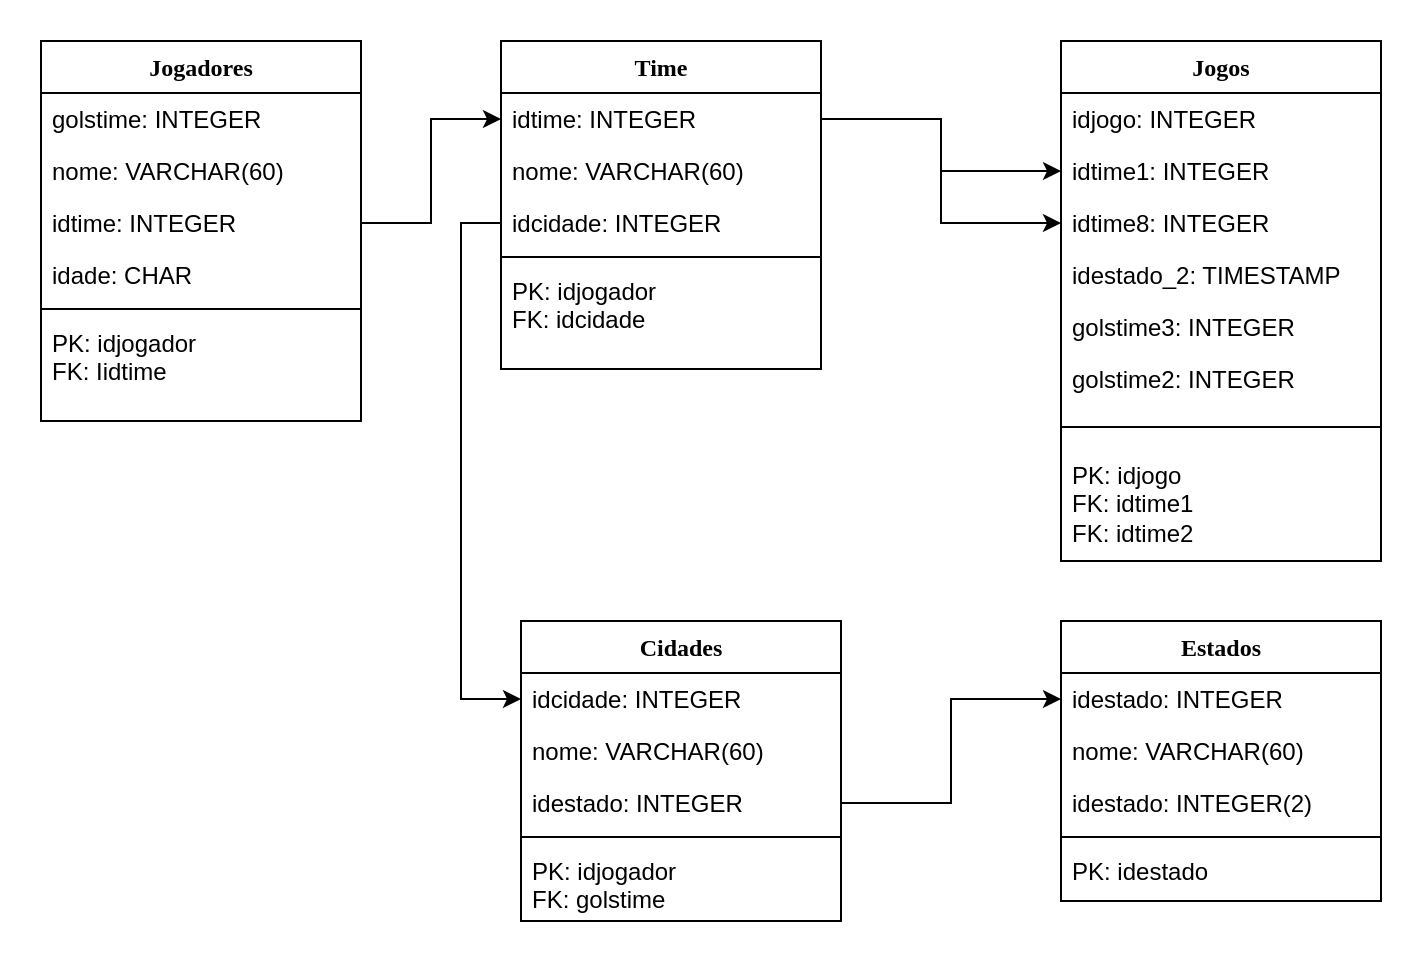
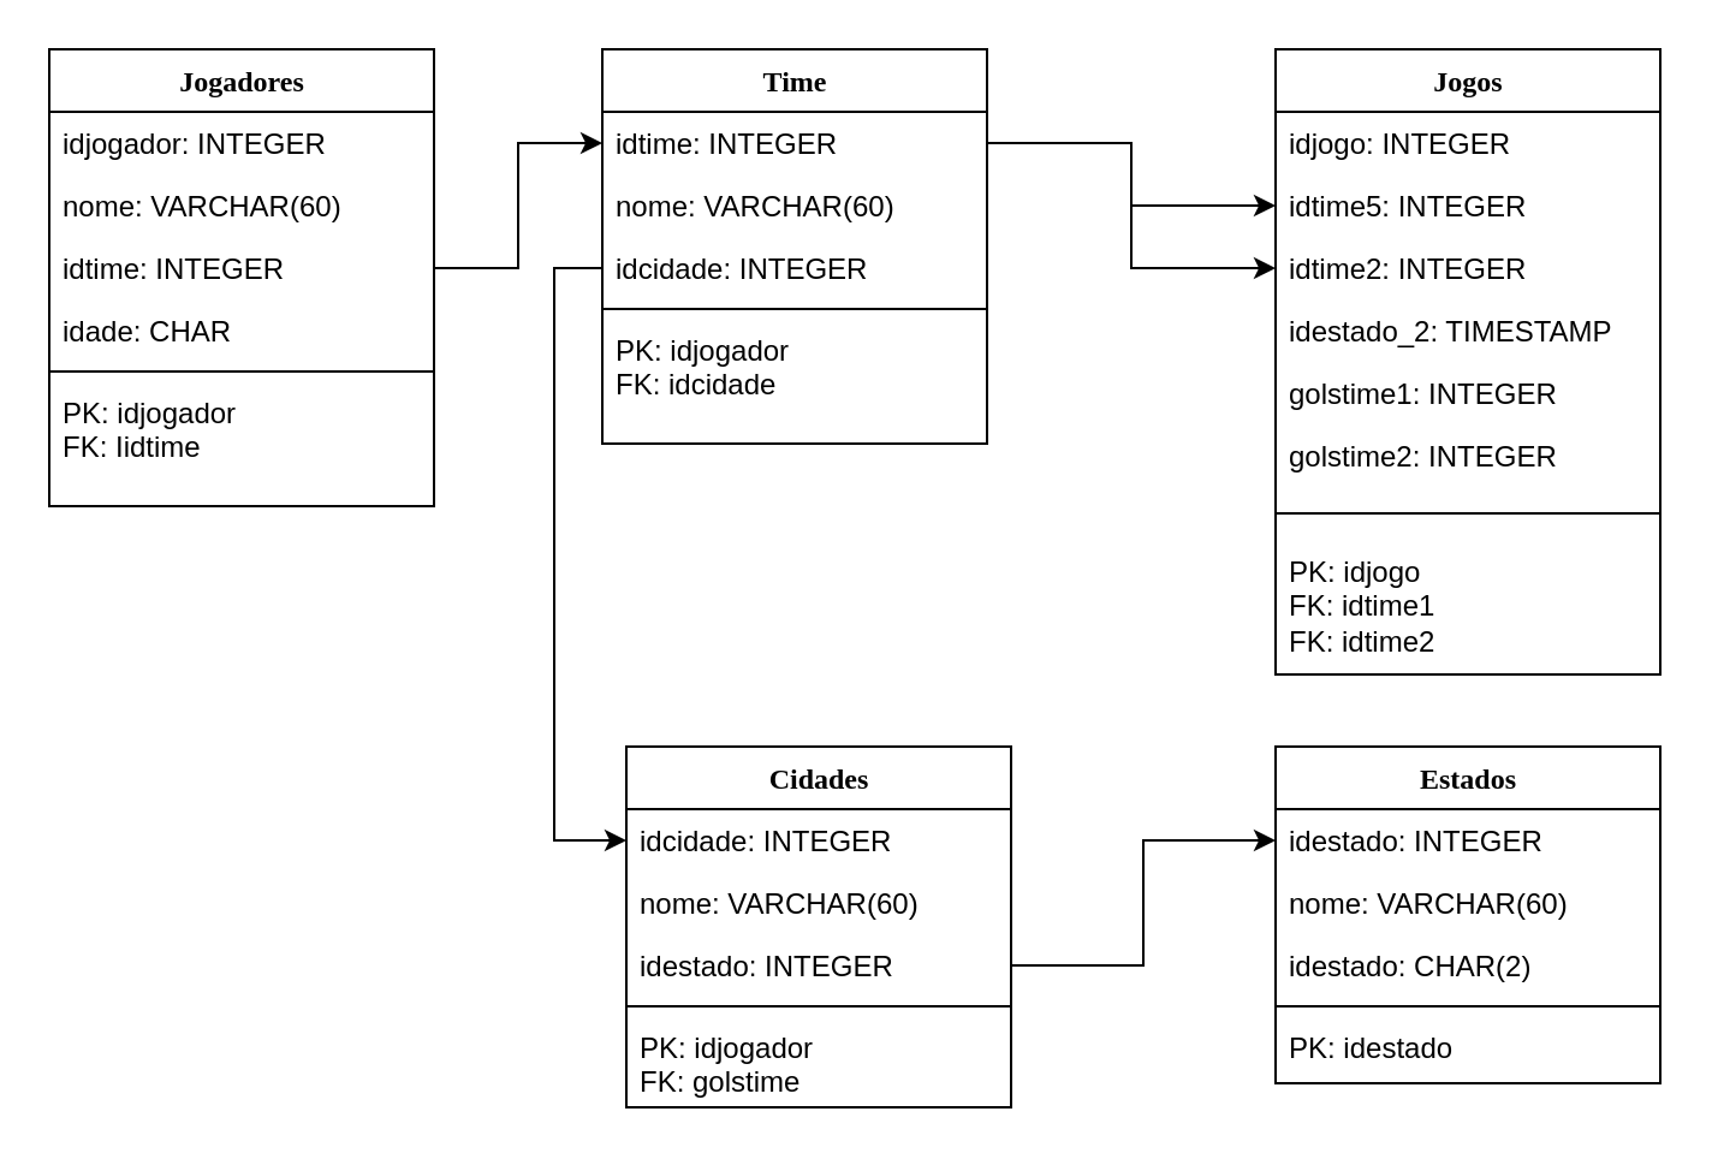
  <mxCell id="0" />
  <mxCell id="1" parent="0" />
  <mxCell id="2" value="Jogadores" style="swimlane;html=1;fontStyle=1;align=center;verticalAlign=top;childLayout=stackLayout;horizontal=1;startSize=26;horizontalStack=0;resizeParent=1;resizeLast=0;collapsible=1;marginBottom=0;swimlaneFillColor=#ffffff;rounded=0;shadow=0;comic=0;labelBackgroundColor=none;strokeWidth=1;fillColor=none;fontFamily=Verdana;fontSize=12" parent="1" vertex="1"><mxGeometry x="20" y="20" width="160" height="190" as="geometry" /></mxCell>
- <mxCell id="3" value="golstime: INTEGER&lt;br&gt;&lt;span style=&quot;white-space: pre;&quot;&gt;&#09;&lt;/span&gt;&lt;span style=&quot;white-space: pre;&quot;&gt;&#09;&lt;/span&gt;&lt;span style=&quot;white-space: pre;&quot;&gt;&#09;&lt;/span&gt;&lt;span style=&quot;white-space: pre;&quot;&gt;&#09;&lt;/span&gt;&lt;span style=&quot;white-space: pre;&quot;&gt;&#09;&lt;/span&gt;&lt;span style=&quot;white-space: pre;&quot;&gt;&#09;&lt;/span&gt;&lt;span style=&quot;white-space: pre;&quot;&gt;&#09;&lt;/span&gt;" style="text;html=1;strokeColor=none;fillColor=none;align=left;verticalAlign=top;spacingLeft=4;spacingRight=4;whiteSpace=wrap;overflow=hidden;rotatable=0;points=[[0,0.5],[1,0.5]];portConstraint=eastwest;" parent="2" vertex="1"><mxGeometry y="26" width="160" height="26" as="geometry" /></mxCell>
+ <mxCell id="3" value="idjogador: INTEGER&lt;br&gt;&lt;span style=&quot;white-space: pre;&quot;&gt;&#09;&lt;/span&gt;&lt;span style=&quot;white-space: pre;&quot;&gt;&#09;&lt;/span&gt;&lt;span style=&quot;white-space: pre;&quot;&gt;&#09;&lt;/span&gt;&lt;span style=&quot;white-space: pre;&quot;&gt;&#09;&lt;/span&gt;&lt;span style=&quot;white-space: pre;&quot;&gt;&#09;&lt;/span&gt;&lt;span style=&quot;white-space: pre;&quot;&gt;&#09;&lt;/span&gt;&lt;span style=&quot;white-space: pre;&quot;&gt;&#09;&lt;/span&gt;" style="text;html=1;strokeColor=none;fillColor=none;align=left;verticalAlign=top;spacingLeft=4;spacingRight=4;whiteSpace=wrap;overflow=hidden;rotatable=0;points=[[0,0.5],[1,0.5]];portConstraint=eastwest;" parent="2" vertex="1"><mxGeometry y="26" width="160" height="26" as="geometry" /></mxCell>
  <mxCell id="4" value="nome: VARCHAR(60)" style="text;html=1;strokeColor=none;fillColor=none;align=left;verticalAlign=top;spacingLeft=4;spacingRight=4;whiteSpace=wrap;overflow=hidden;rotatable=0;points=[[0,0.5],[1,0.5]];portConstraint=eastwest;" parent="2" vertex="1"><mxGeometry y="52" width="160" height="26" as="geometry" /></mxCell>
  <mxCell id="5" value="idtime: INTEGER" style="text;html=1;strokeColor=none;fillColor=none;align=left;verticalAlign=top;spacingLeft=4;spacingRight=4;whiteSpace=wrap;overflow=hidden;rotatable=0;points=[[0,0.5],[1,0.5]];portConstraint=eastwest;" parent="2" vertex="1"><mxGeometry y="78" width="160" height="26" as="geometry" /></mxCell>
  <mxCell id="6" value="idade: CHAR" style="text;html=1;strokeColor=none;fillColor=none;align=left;verticalAlign=top;spacingLeft=4;spacingRight=4;whiteSpace=wrap;overflow=hidden;rotatable=0;points=[[0,0.5],[1,0.5]];portConstraint=eastwest;" parent="2" vertex="1"><mxGeometry y="104" width="160" height="26" as="geometry" /></mxCell>
  <mxCell id="7" value="" style="line;html=1;strokeWidth=1;fillColor=none;align=left;verticalAlign=middle;spacingTop=-1;spacingLeft=3;spacingRight=3;rotatable=0;labelPosition=right;points=[];portConstraint=eastwest;" parent="2" vertex="1"><mxGeometry y="130" width="160" height="8" as="geometry" /></mxCell>
  <mxCell id="8" value="PK: idjogador&lt;br&gt;FK: Iidtime" style="text;html=1;strokeColor=none;fillColor=none;align=left;verticalAlign=top;spacingLeft=4;spacingRight=4;whiteSpace=wrap;overflow=hidden;rotatable=0;points=[[0,0.5],[1,0.5]];portConstraint=eastwest;" parent="2" vertex="1"><mxGeometry y="138" width="160" height="52" as="geometry" /></mxCell>
  <mxCell id="9" value="Time" style="swimlane;html=1;fontStyle=1;align=center;verticalAlign=top;childLayout=stackLayout;horizontal=1;startSize=26;horizontalStack=0;resizeParent=1;resizeLast=0;collapsible=1;marginBottom=0;swimlaneFillColor=#ffffff;rounded=0;shadow=0;comic=0;labelBackgroundColor=none;strokeWidth=1;fillColor=none;fontFamily=Verdana;fontSize=12" vertex="1" parent="1"><mxGeometry x="250" y="20" width="160" height="164" as="geometry" /></mxCell>
  <mxCell id="10" value="idtime: INTEGER&lt;br&gt;&lt;span style=&quot;white-space: pre;&quot;&gt;&#09;&lt;/span&gt;&lt;span style=&quot;white-space: pre;&quot;&gt;&#09;&lt;/span&gt;&lt;span style=&quot;white-space: pre;&quot;&gt;&#09;&lt;/span&gt;&lt;span style=&quot;white-space: pre;&quot;&gt;&#09;&lt;/span&gt;&lt;span style=&quot;white-space: pre;&quot;&gt;&#09;&lt;/span&gt;&lt;span style=&quot;white-space: pre;&quot;&gt;&#09;&lt;/span&gt;&lt;span style=&quot;white-space: pre;&quot;&gt;&#09;&lt;/span&gt;" style="text;html=1;strokeColor=none;fillColor=none;align=left;verticalAlign=top;spacingLeft=4;spacingRight=4;whiteSpace=wrap;overflow=hidden;rotatable=0;points=[[0,0.5],[1,0.5]];portConstraint=eastwest;" vertex="1" parent="9"><mxGeometry y="26" width="160" height="26" as="geometry" /></mxCell>
  <mxCell id="11" value="nome: VARCHAR(60)" style="text;html=1;strokeColor=none;fillColor=none;align=left;verticalAlign=top;spacingLeft=4;spacingRight=4;whiteSpace=wrap;overflow=hidden;rotatable=0;points=[[0,0.5],[1,0.5]];portConstraint=eastwest;" vertex="1" parent="9"><mxGeometry y="52" width="160" height="26" as="geometry" /></mxCell>
  <mxCell id="12" value="idcidade: INTEGER" style="text;html=1;strokeColor=none;fillColor=none;align=left;verticalAlign=top;spacingLeft=4;spacingRight=4;whiteSpace=wrap;overflow=hidden;rotatable=0;points=[[0,0.5],[1,0.5]];portConstraint=eastwest;" vertex="1" parent="9"><mxGeometry y="78" width="160" height="26" as="geometry" /></mxCell>
  <mxCell id="13" value="" style="line;html=1;strokeWidth=1;fillColor=none;align=left;verticalAlign=middle;spacingTop=-1;spacingLeft=3;spacingRight=3;rotatable=0;labelPosition=right;points=[];portConstraint=eastwest;" vertex="1" parent="9"><mxGeometry y="104" width="160" height="8" as="geometry" /></mxCell>
  <mxCell id="14" value="PK: idjogador&lt;br&gt;FK: idcidade" style="text;html=1;strokeColor=none;fillColor=none;align=left;verticalAlign=top;spacingLeft=4;spacingRight=4;whiteSpace=wrap;overflow=hidden;rotatable=0;points=[[0,0.5],[1,0.5]];portConstraint=eastwest;" vertex="1" parent="9"><mxGeometry y="112" width="160" height="52" as="geometry" /></mxCell>
  <mxCell id="15" value="Cidades" style="swimlane;html=1;fontStyle=1;align=center;verticalAlign=top;childLayout=stackLayout;horizontal=1;startSize=26;horizontalStack=0;resizeParent=1;resizeLast=0;collapsible=1;marginBottom=0;swimlaneFillColor=#ffffff;rounded=0;shadow=0;comic=0;labelBackgroundColor=none;strokeWidth=1;fillColor=none;fontFamily=Verdana;fontSize=12" vertex="1" parent="1"><mxGeometry x="260" y="310" width="160" height="150" as="geometry" /></mxCell>
  <mxCell id="16" value="idcidade: INTEGER&lt;br&gt;&lt;span style=&quot;white-space: pre;&quot;&gt;&#09;&lt;/span&gt;&lt;span style=&quot;white-space: pre;&quot;&gt;&#09;&lt;/span&gt;&lt;span style=&quot;white-space: pre;&quot;&gt;&#09;&lt;/span&gt;&lt;span style=&quot;white-space: pre;&quot;&gt;&#09;&lt;/span&gt;&lt;span style=&quot;white-space: pre;&quot;&gt;&#09;&lt;/span&gt;&lt;span style=&quot;white-space: pre;&quot;&gt;&#09;&lt;/span&gt;&lt;span style=&quot;white-space: pre;&quot;&gt;&#09;&lt;/span&gt;" style="text;html=1;strokeColor=none;fillColor=none;align=left;verticalAlign=top;spacingLeft=4;spacingRight=4;whiteSpace=wrap;overflow=hidden;rotatable=0;points=[[0,0.5],[1,0.5]];portConstraint=eastwest;" vertex="1" parent="15"><mxGeometry y="26" width="160" height="26" as="geometry" /></mxCell>
  <mxCell id="17" value="nome: VARCHAR(60)" style="text;html=1;strokeColor=none;fillColor=none;align=left;verticalAlign=top;spacingLeft=4;spacingRight=4;whiteSpace=wrap;overflow=hidden;rotatable=0;points=[[0,0.5],[1,0.5]];portConstraint=eastwest;" vertex="1" parent="15"><mxGeometry y="52" width="160" height="26" as="geometry" /></mxCell>
  <mxCell id="18" value="idestado: INTEGER" style="text;html=1;strokeColor=none;fillColor=none;align=left;verticalAlign=top;spacingLeft=4;spacingRight=4;whiteSpace=wrap;overflow=hidden;rotatable=0;points=[[0,0.5],[1,0.5]];portConstraint=eastwest;" vertex="1" parent="15"><mxGeometry y="78" width="160" height="26" as="geometry" /></mxCell>
  <mxCell id="19" value="" style="line;html=1;strokeWidth=1;fillColor=none;align=left;verticalAlign=middle;spacingTop=-1;spacingLeft=3;spacingRight=3;rotatable=0;labelPosition=right;points=[];portConstraint=eastwest;" vertex="1" parent="15"><mxGeometry y="104" width="160" height="8" as="geometry" /></mxCell>
  <mxCell id="20" value="PK: idjogador&lt;br&gt;FK: golstime" style="text;html=1;strokeColor=none;fillColor=none;align=left;verticalAlign=top;spacingLeft=4;spacingRight=4;whiteSpace=wrap;overflow=hidden;rotatable=0;points=[[0,0.5],[1,0.5]];portConstraint=eastwest;" vertex="1" parent="15"><mxGeometry y="112" width="160" height="38" as="geometry" /></mxCell>
  <mxCell id="21" value="Estados" style="swimlane;html=1;fontStyle=1;align=center;verticalAlign=top;childLayout=stackLayout;horizontal=1;startSize=26;horizontalStack=0;resizeParent=1;resizeLast=0;collapsible=1;marginBottom=0;swimlaneFillColor=#ffffff;rounded=0;shadow=0;comic=0;labelBackgroundColor=none;strokeWidth=1;fillColor=none;fontFamily=Verdana;fontSize=12" vertex="1" parent="1"><mxGeometry x="530" y="310" width="160" height="140" as="geometry" /></mxCell>
  <mxCell id="22" value="idestado: INTEGER&lt;br&gt;&lt;span style=&quot;white-space: pre;&quot;&gt;&#09;&lt;/span&gt;&lt;span style=&quot;white-space: pre;&quot;&gt;&#09;&lt;/span&gt;&lt;span style=&quot;white-space: pre;&quot;&gt;&#09;&lt;/span&gt;&lt;span style=&quot;white-space: pre;&quot;&gt;&#09;&lt;/span&gt;&lt;span style=&quot;white-space: pre;&quot;&gt;&#09;&lt;/span&gt;&lt;span style=&quot;white-space: pre;&quot;&gt;&#09;&lt;/span&gt;&lt;span style=&quot;white-space: pre;&quot;&gt;&#09;&lt;/span&gt;" style="text;html=1;strokeColor=none;fillColor=none;align=left;verticalAlign=top;spacingLeft=4;spacingRight=4;whiteSpace=wrap;overflow=hidden;rotatable=0;points=[[0,0.5],[1,0.5]];portConstraint=eastwest;" vertex="1" parent="21"><mxGeometry y="26" width="160" height="26" as="geometry" /></mxCell>
  <mxCell id="23" value="nome: VARCHAR(60)" style="text;html=1;strokeColor=none;fillColor=none;align=left;verticalAlign=top;spacingLeft=4;spacingRight=4;whiteSpace=wrap;overflow=hidden;rotatable=0;points=[[0,0.5],[1,0.5]];portConstraint=eastwest;" vertex="1" parent="21"><mxGeometry y="52" width="160" height="26" as="geometry" /></mxCell>
- <mxCell id="24" value="idestado: INTEGER(2)" style="text;html=1;strokeColor=none;fillColor=none;align=left;verticalAlign=top;spacingLeft=4;spacingRight=4;whiteSpace=wrap;overflow=hidden;rotatable=0;points=[[0,0.5],[1,0.5]];portConstraint=eastwest;" vertex="1" parent="21"><mxGeometry y="78" width="160" height="26" as="geometry" /></mxCell>
+ <mxCell id="24" value="idestado: CHAR(2)" style="text;html=1;strokeColor=none;fillColor=none;align=left;verticalAlign=top;spacingLeft=4;spacingRight=4;whiteSpace=wrap;overflow=hidden;rotatable=0;points=[[0,0.5],[1,0.5]];portConstraint=eastwest;" vertex="1" parent="21"><mxGeometry y="78" width="160" height="26" as="geometry" /></mxCell>
  <mxCell id="25" value="" style="line;html=1;strokeWidth=1;fillColor=none;align=left;verticalAlign=middle;spacingTop=-1;spacingLeft=3;spacingRight=3;rotatable=0;labelPosition=right;points=[];portConstraint=eastwest;" vertex="1" parent="21"><mxGeometry y="104" width="160" height="8" as="geometry" /></mxCell>
  <mxCell id="26" value="PK: idestado" style="text;html=1;strokeColor=none;fillColor=none;align=left;verticalAlign=top;spacingLeft=4;spacingRight=4;whiteSpace=wrap;overflow=hidden;rotatable=0;points=[[0,0.5],[1,0.5]];portConstraint=eastwest;" vertex="1" parent="21"><mxGeometry y="112" width="160" height="28" as="geometry" /></mxCell>
  <mxCell id="27" value="Jogos" style="swimlane;html=1;fontStyle=1;align=center;verticalAlign=top;childLayout=stackLayout;horizontal=1;startSize=26;horizontalStack=0;resizeParent=1;resizeLast=0;collapsible=1;marginBottom=0;swimlaneFillColor=#ffffff;rounded=0;shadow=0;comic=0;labelBackgroundColor=none;strokeWidth=1;fillColor=none;fontFamily=Verdana;fontSize=12" vertex="1" parent="1"><mxGeometry x="530" y="20" width="160" height="260" as="geometry" /></mxCell>
  <mxCell id="28" value="idjogo: INTEGER&lt;br&gt;&lt;span style=&quot;white-space: pre;&quot;&gt;&#09;&lt;/span&gt;&lt;span style=&quot;white-space: pre;&quot;&gt;&#09;&lt;/span&gt;&lt;span style=&quot;white-space: pre;&quot;&gt;&#09;&lt;/span&gt;&lt;span style=&quot;white-space: pre;&quot;&gt;&#09;&lt;/span&gt;&lt;span style=&quot;white-space: pre;&quot;&gt;&#09;&lt;/span&gt;&lt;span style=&quot;white-space: pre;&quot;&gt;&#09;&lt;/span&gt;&lt;span style=&quot;white-space: pre;&quot;&gt;&#09;&lt;/span&gt;" style="text;html=1;strokeColor=none;fillColor=none;align=left;verticalAlign=top;spacingLeft=4;spacingRight=4;whiteSpace=wrap;overflow=hidden;rotatable=0;points=[[0,0.5],[1,0.5]];portConstraint=eastwest;" vertex="1" parent="27"><mxGeometry y="26" width="160" height="26" as="geometry" /></mxCell>
- <mxCell id="29" value="idtime1: INTEGER" style="text;html=1;strokeColor=none;fillColor=none;align=left;verticalAlign=top;spacingLeft=4;spacingRight=4;whiteSpace=wrap;overflow=hidden;rotatable=0;points=[[0,0.5],[1,0.5]];portConstraint=eastwest;" vertex="1" parent="27"><mxGeometry y="52" width="160" height="26" as="geometry" /></mxCell>
- <mxCell id="30" value="idtime8: INTEGER" style="text;html=1;strokeColor=none;fillColor=none;align=left;verticalAlign=top;spacingLeft=4;spacingRight=4;whiteSpace=wrap;overflow=hidden;rotatable=0;points=[[0,0.5],[1,0.5]];portConstraint=eastwest;" vertex="1" parent="27"><mxGeometry y="78" width="160" height="26" as="geometry" /></mxCell>
+ <mxCell id="29" value="idtime5: INTEGER" style="text;html=1;strokeColor=none;fillColor=none;align=left;verticalAlign=top;spacingLeft=4;spacingRight=4;whiteSpace=wrap;overflow=hidden;rotatable=0;points=[[0,0.5],[1,0.5]];portConstraint=eastwest;" vertex="1" parent="27"><mxGeometry y="52" width="160" height="26" as="geometry" /></mxCell>
+ <mxCell id="30" value="idtime2: INTEGER" style="text;html=1;strokeColor=none;fillColor=none;align=left;verticalAlign=top;spacingLeft=4;spacingRight=4;whiteSpace=wrap;overflow=hidden;rotatable=0;points=[[0,0.5],[1,0.5]];portConstraint=eastwest;" vertex="1" parent="27"><mxGeometry y="78" width="160" height="26" as="geometry" /></mxCell>
  <mxCell id="31" value="idestado_2: TIMESTAMP" style="text;html=1;strokeColor=none;fillColor=none;align=left;verticalAlign=top;spacingLeft=4;spacingRight=4;whiteSpace=wrap;overflow=hidden;rotatable=0;points=[[0,0.5],[1,0.5]];portConstraint=eastwest;" vertex="1" parent="27"><mxGeometry y="104" width="160" height="26" as="geometry" /></mxCell>
- <mxCell id="32" value="golstime3: INTEGER" style="text;html=1;strokeColor=none;fillColor=none;align=left;verticalAlign=top;spacingLeft=4;spacingRight=4;whiteSpace=wrap;overflow=hidden;rotatable=0;points=[[0,0.5],[1,0.5]];portConstraint=eastwest;" vertex="1" parent="27"><mxGeometry y="130" width="160" height="26" as="geometry" /></mxCell>
+ <mxCell id="32" value="golstime1: INTEGER" style="text;html=1;strokeColor=none;fillColor=none;align=left;verticalAlign=top;spacingLeft=4;spacingRight=4;whiteSpace=wrap;overflow=hidden;rotatable=0;points=[[0,0.5],[1,0.5]];portConstraint=eastwest;" vertex="1" parent="27"><mxGeometry y="130" width="160" height="26" as="geometry" /></mxCell>
  <mxCell id="33" value="golstime2: INTEGER" style="text;html=1;strokeColor=none;fillColor=none;align=left;verticalAlign=top;spacingLeft=4;spacingRight=4;whiteSpace=wrap;overflow=hidden;rotatable=0;points=[[0,0.5],[1,0.5]];portConstraint=eastwest;" vertex="1" parent="27"><mxGeometry y="156" width="160" height="26" as="geometry" /></mxCell>
  <mxCell id="34" value="" style="line;html=1;strokeWidth=1;fillColor=none;align=left;verticalAlign=middle;spacingTop=-1;spacingLeft=3;spacingRight=3;rotatable=0;labelPosition=right;points=[];portConstraint=eastwest;" vertex="1" parent="27"><mxGeometry y="182" width="160" height="22" as="geometry" /></mxCell>
  <mxCell id="35" value="PK: idjogo&lt;br&gt;FK: idtime1&lt;br&gt;FK: idtime2&lt;br&gt;" style="text;html=1;strokeColor=none;fillColor=none;align=left;verticalAlign=top;spacingLeft=4;spacingRight=4;whiteSpace=wrap;overflow=hidden;rotatable=0;points=[[0,0.5],[1,0.5]];portConstraint=eastwest;" vertex="1" parent="27"><mxGeometry y="204" width="160" height="52" as="geometry" /></mxCell>
  <mxCell id="36" style="edgeStyle=orthogonalEdgeStyle;rounded=0;orthogonalLoop=1;jettySize=auto;html=1;" edge="1" parent="1" source="5" target="10"><mxGeometry relative="1" as="geometry" /></mxCell>
  <mxCell id="37" style="edgeStyle=orthogonalEdgeStyle;rounded=0;orthogonalLoop=1;jettySize=auto;html=1;exitX=0;exitY=0.5;exitDx=0;exitDy=0;" edge="1" parent="1" source="12" target="16"><mxGeometry relative="1" as="geometry" /></mxCell>
  <mxCell id="38" style="edgeStyle=orthogonalEdgeStyle;rounded=0;orthogonalLoop=1;jettySize=auto;html=1;entryX=0;entryY=0.5;entryDx=0;entryDy=0;" edge="1" parent="1" source="18" target="22"><mxGeometry relative="1" as="geometry" /></mxCell>
  <mxCell id="39" style="edgeStyle=orthogonalEdgeStyle;rounded=0;orthogonalLoop=1;jettySize=auto;html=1;" edge="1" parent="1" source="10" target="29"><mxGeometry relative="1" as="geometry" /></mxCell>
  <mxCell id="40" style="edgeStyle=orthogonalEdgeStyle;rounded=0;orthogonalLoop=1;jettySize=auto;html=1;" edge="1" parent="1" source="10" target="30"><mxGeometry relative="1" as="geometry" /></mxCell>
